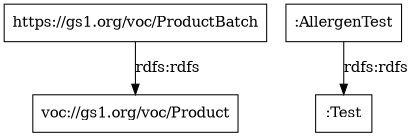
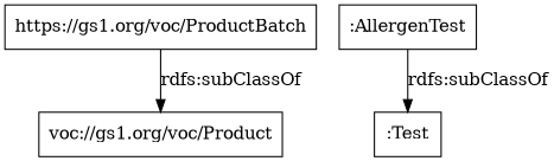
  digraph {
    rankdir=TB
    node [color=black shape=rectangle]
    n1 [label="voc://gs1.org/voc/Product"]
    "https://gs1.org/voc/ProductBatch"
    ":AllergenTest"
    ":Test"
-   "https://gs1.org/voc/ProductBatch" -> n1 [label="rdfs:rdfs"]
-   ":AllergenTest" -> ":Test" [label="rdfs:rdfs"]
+   "https://gs1.org/voc/ProductBatch" -> n1 [label="rdfs:subClassOf"]
+   ":AllergenTest" -> ":Test" [label="rdfs:subClassOf"]
  }
